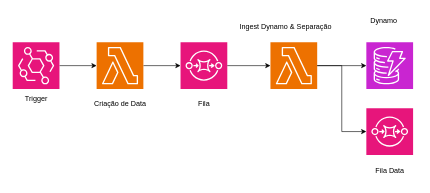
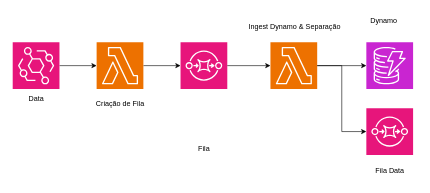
  <mxCell id="0" />
  <mxCell id="1" parent="0" />
  <mxCell id="2" style="edgeStyle=orthogonalEdgeStyle;rounded=0;orthogonalLoop=1;jettySize=auto;html=1;" edge="1" parent="1" source="3" target="5"><mxGeometry relative="1" as="geometry" /></mxCell>
  <mxCell id="3" value="" style="sketch=0;points=[[0,0,0],[0.25,0,0],[0.5,0,0],[0.75,0,0],[1,0,0],[0,1,0],[0.25,1,0],[0.5,1,0],[0.75,1,0],[1,1,0],[0,0.25,0],[0,0.5,0],[0,0.75,0],[1,0.25,0],[1,0.5,0],[1,0.75,0]];outlineConnect=0;fontColor=#232F3E;fillColor=#E7157B;strokeColor=#ffffff;dashed=0;verticalLabelPosition=bottom;verticalAlign=top;align=center;html=1;fontSize=12;fontStyle=0;aspect=fixed;shape=mxgraph.aws4.resourceIcon;resIcon=mxgraph.aws4.eventbridge;" vertex="1" parent="1"><mxGeometry x="20" y="70" width="78" height="78" as="geometry" /></mxCell>
  <mxCell id="4" style="edgeStyle=orthogonalEdgeStyle;rounded=0;orthogonalLoop=1;jettySize=auto;html=1;" edge="1" parent="1" source="5" target="6"><mxGeometry relative="1" as="geometry" /></mxCell>
  <mxCell id="5" value="" style="sketch=0;points=[[0,0,0],[0.25,0,0],[0.5,0,0],[0.75,0,0],[1,0,0],[0,1,0],[0.25,1,0],[0.5,1,0],[0.75,1,0],[1,1,0],[0,0.25,0],[0,0.5,0],[0,0.75,0],[1,0.25,0],[1,0.5,0],[1,0.75,0]];outlineConnect=0;fontColor=#232F3E;fillColor=#ED7100;strokeColor=#ffffff;dashed=0;verticalLabelPosition=bottom;verticalAlign=top;align=center;html=1;fontSize=12;fontStyle=0;aspect=fixed;shape=mxgraph.aws4.resourceIcon;resIcon=mxgraph.aws4.lambda;" vertex="1" parent="1"><mxGeometry x="160" y="70" width="78" height="78" as="geometry" /></mxCell>
  <mxCell id="6" value="" style="sketch=0;points=[[0,0,0],[0.25,0,0],[0.5,0,0],[0.75,0,0],[1,0,0],[0,1,0],[0.25,1,0],[0.5,1,0],[0.75,1,0],[1,1,0],[0,0.25,0],[0,0.5,0],[0,0.75,0],[1,0.25,0],[1,0.5,0],[1,0.75,0]];outlineConnect=0;fontColor=#232F3E;fillColor=#E7157B;strokeColor=#ffffff;dashed=0;verticalLabelPosition=bottom;verticalAlign=top;align=center;html=1;fontSize=12;fontStyle=0;aspect=fixed;shape=mxgraph.aws4.resourceIcon;resIcon=mxgraph.aws4.sqs;" vertex="1" parent="1"><mxGeometry x="300" y="70" width="78" height="78" as="geometry" /></mxCell>
  <mxCell id="7" value="" style="sketch=0;points=[[0,0,0],[0.25,0,0],[0.5,0,0],[0.75,0,0],[1,0,0],[0,1,0],[0.25,1,0],[0.5,1,0],[0.75,1,0],[1,1,0],[0,0.25,0],[0,0.5,0],[0,0.75,0],[1,0.25,0],[1,0.5,0],[1,0.75,0]];outlineConnect=0;fontColor=#232F3E;fillColor=#ED7100;strokeColor=#ffffff;dashed=0;verticalLabelPosition=bottom;verticalAlign=top;align=center;html=1;fontSize=12;fontStyle=0;aspect=fixed;shape=mxgraph.aws4.resourceIcon;resIcon=mxgraph.aws4.lambda;" vertex="1" parent="1"><mxGeometry x="450" y="70" width="78" height="78" as="geometry" /></mxCell>
  <mxCell id="8" style="edgeStyle=orthogonalEdgeStyle;rounded=0;orthogonalLoop=1;jettySize=auto;html=1;entryX=0;entryY=0.5;entryDx=0;entryDy=0;entryPerimeter=0;" edge="1" parent="1" source="6" target="7"><mxGeometry relative="1" as="geometry" /></mxCell>
  <mxCell id="9" value="" style="sketch=0;points=[[0,0,0],[0.25,0,0],[0.5,0,0],[0.75,0,0],[1,0,0],[0,1,0],[0.25,1,0],[0.5,1,0],[0.75,1,0],[1,1,0],[0,0.25,0],[0,0.5,0],[0,0.75,0],[1,0.25,0],[1,0.5,0],[1,0.75,0]];outlineConnect=0;fontColor=#232F3E;fillColor=#C925D1;strokeColor=#ffffff;dashed=0;verticalLabelPosition=bottom;verticalAlign=top;align=center;html=1;fontSize=12;fontStyle=0;aspect=fixed;shape=mxgraph.aws4.resourceIcon;resIcon=mxgraph.aws4.dynamodb;" vertex="1" parent="1"><mxGeometry x="610" y="70" width="78" height="78" as="geometry" /></mxCell>
  <mxCell id="10" style="edgeStyle=orthogonalEdgeStyle;rounded=0;orthogonalLoop=1;jettySize=auto;html=1;entryX=0;entryY=0.5;entryDx=0;entryDy=0;entryPerimeter=0;" edge="1" parent="1" source="7" target="9"><mxGeometry relative="1" as="geometry" /></mxCell>
  <mxCell id="11" value="" style="sketch=0;points=[[0,0,0],[0.25,0,0],[0.5,0,0],[0.75,0,0],[1,0,0],[0,1,0],[0.25,1,0],[0.5,1,0],[0.75,1,0],[1,1,0],[0,0.25,0],[0,0.5,0],[0,0.75,0],[1,0.25,0],[1,0.5,0],[1,0.75,0]];outlineConnect=0;fontColor=#232F3E;fillColor=#E7157B;strokeColor=#ffffff;dashed=0;verticalLabelPosition=bottom;verticalAlign=top;align=center;html=1;fontSize=12;fontStyle=0;aspect=fixed;shape=mxgraph.aws4.resourceIcon;resIcon=mxgraph.aws4.sqs;" vertex="1" parent="1"><mxGeometry x="610" y="180" width="78" height="78" as="geometry" /></mxCell>
  <mxCell id="12" style="edgeStyle=orthogonalEdgeStyle;rounded=0;orthogonalLoop=1;jettySize=auto;html=1;entryX=0;entryY=0.5;entryDx=0;entryDy=0;entryPerimeter=0;" edge="1" parent="1" source="7" target="11"><mxGeometry relative="1" as="geometry" /></mxCell>
- <mxCell id="13" value="Criação de Data" style="text;html=1;align=center;verticalAlign=middle;resizable=0;points=[];autosize=1;strokeColor=none;fillColor=none;" vertex="1" parent="1"><mxGeometry x="144" y="158" width="110" height="30" as="geometry" /></mxCell>
- <mxCell id="14" value="Fila" style="text;html=1;align=center;verticalAlign=middle;resizable=0;points=[];autosize=1;strokeColor=none;fillColor=none;" vertex="1" parent="1"><mxGeometry x="319" y="158" width="40" height="30" as="geometry" /></mxCell>
- <mxCell id="15" value="Ingest Dynamo &amp;amp; Separação" style="text;html=1;align=center;verticalAlign=middle;resizable=0;points=[];autosize=1;strokeColor=none;fillColor=none;" vertex="1" parent="1"><mxGeometry x="385" y="30" width="180" height="30" as="geometry" /></mxCell>
+ <mxCell id="13" value="Criação de Fila" style="text;html=1;align=center;verticalAlign=middle;resizable=0;points=[];autosize=1;strokeColor=none;fillColor=none;" vertex="1" parent="1"><mxGeometry x="144" y="158" width="110" height="30" as="geometry" /></mxCell>
+ <mxCell id="14" value="Fila" style="text;html=1;align=center;verticalAlign=middle;resizable=0;points=[];autosize=1;strokeColor=none;fillColor=none;" vertex="1" parent="1"><mxGeometry x="319" y="233" width="40" height="30" as="geometry" /></mxCell>
+ <mxCell id="15" value="Ingest Dynamo &amp;amp; Separação" style="text;html=1;align=center;verticalAlign=middle;resizable=0;points=[];autosize=1;strokeColor=none;fillColor=none;" vertex="1" parent="1"><mxGeometry x="400" y="30" width="180" height="30" as="geometry" /></mxCell>
  <mxCell id="16" value="Dynamo" style="text;html=1;align=center;verticalAlign=middle;resizable=0;points=[];autosize=1;strokeColor=none;fillColor=none;" vertex="1" parent="1"><mxGeometry x="604" y="20" width="70" height="30" as="geometry" /></mxCell>
  <mxCell id="17" value="Fila Data" style="text;html=1;align=center;verticalAlign=middle;resizable=0;points=[];autosize=1;strokeColor=none;fillColor=none;" vertex="1" parent="1"><mxGeometry x="604" y="270" width="90" height="30" as="geometry" /></mxCell>
- <mxCell id="18" value="Trigger" style="text;html=1;align=center;verticalAlign=middle;resizable=0;points=[];autosize=1;strokeColor=none;fillColor=none;" vertex="1" parent="1"><mxGeometry x="29" y="150" width="60" height="30" as="geometry" /></mxCell>
+ <mxCell id="18" value="Data" style="text;html=1;align=center;verticalAlign=middle;resizable=0;points=[];autosize=1;strokeColor=none;fillColor=none;" vertex="1" parent="1"><mxGeometry x="29" y="150" width="60" height="30" as="geometry" /></mxCell>
